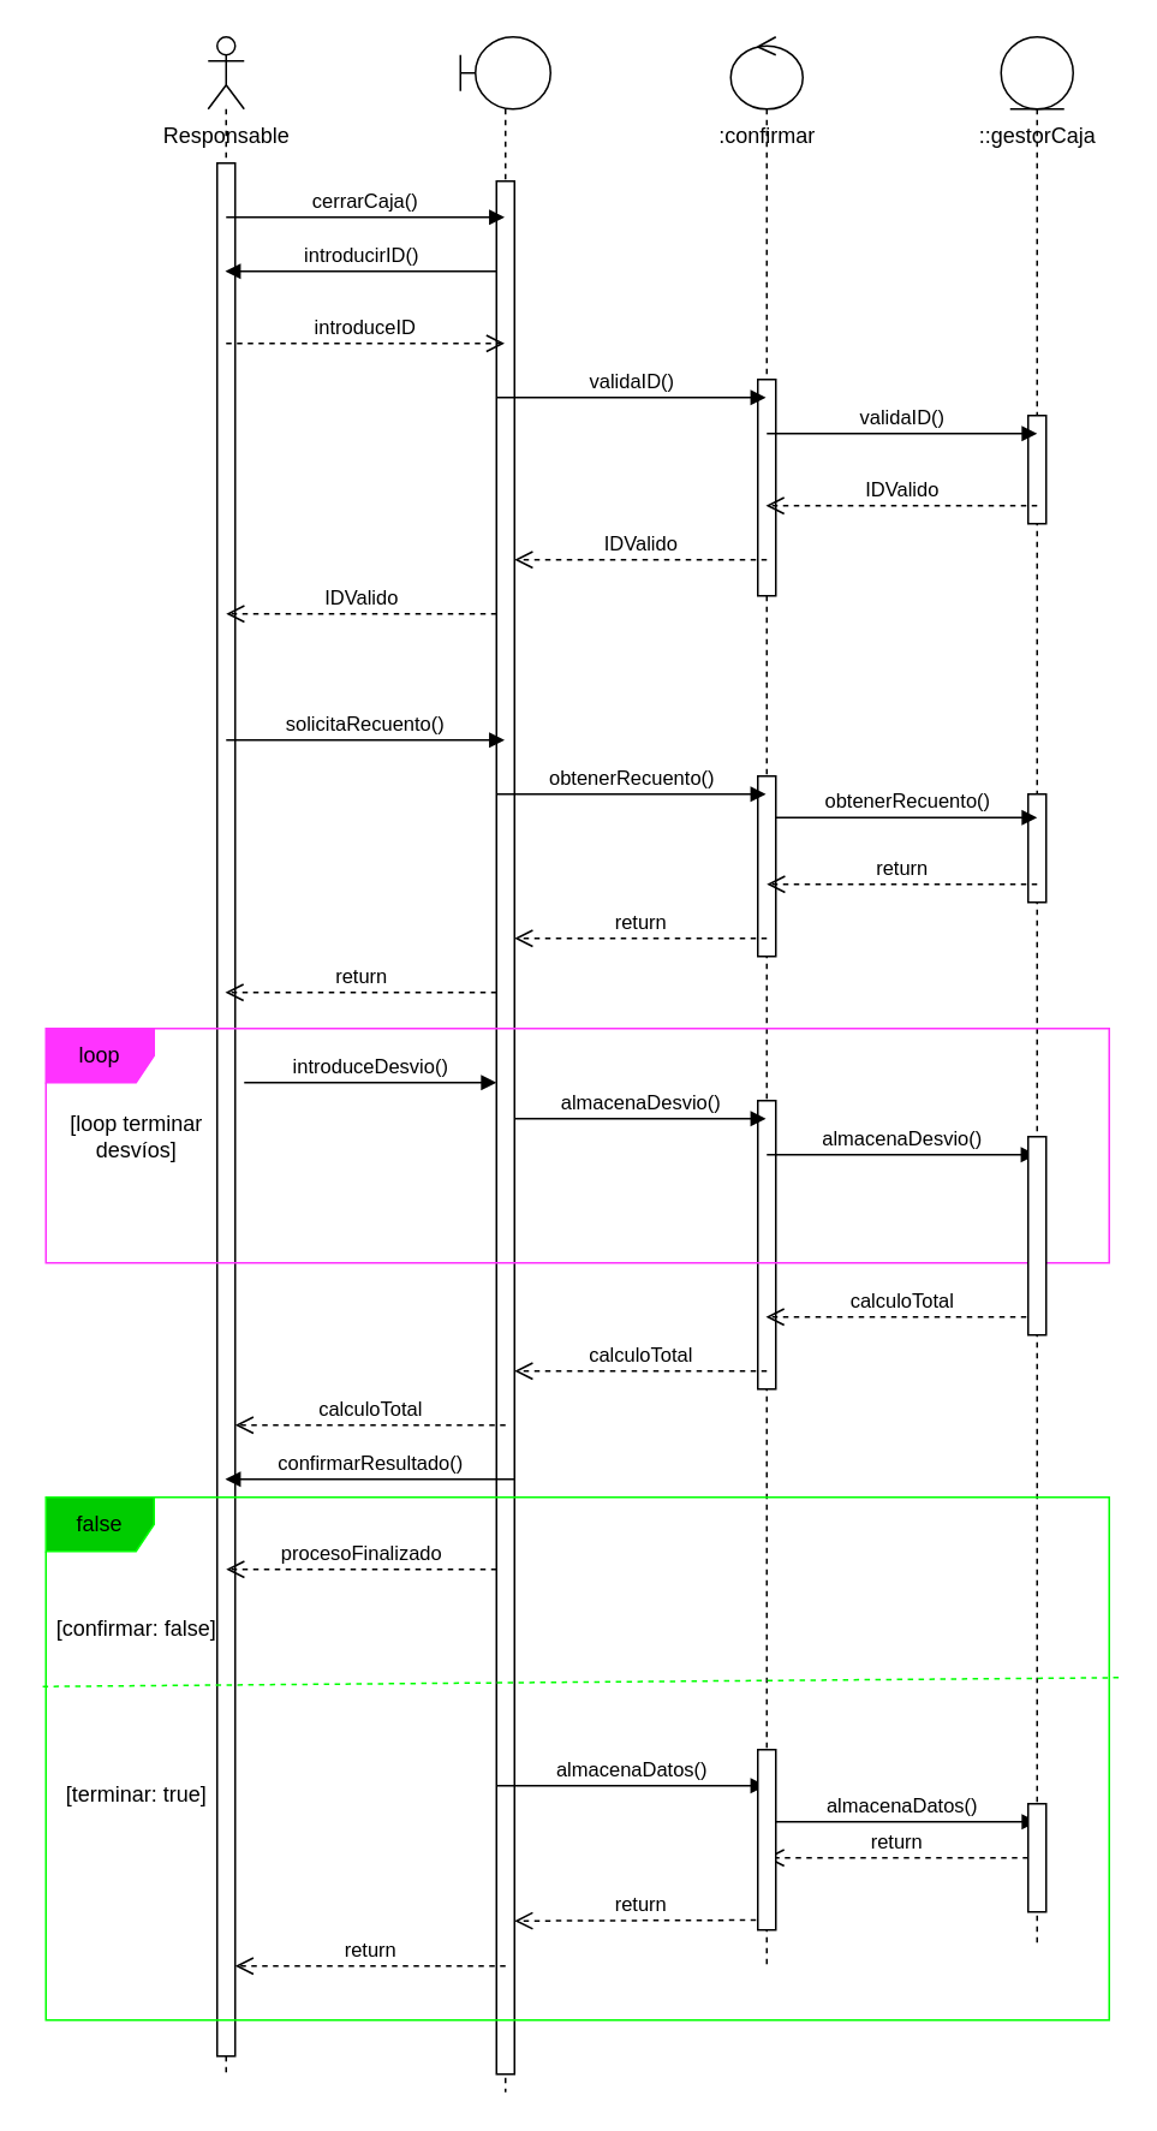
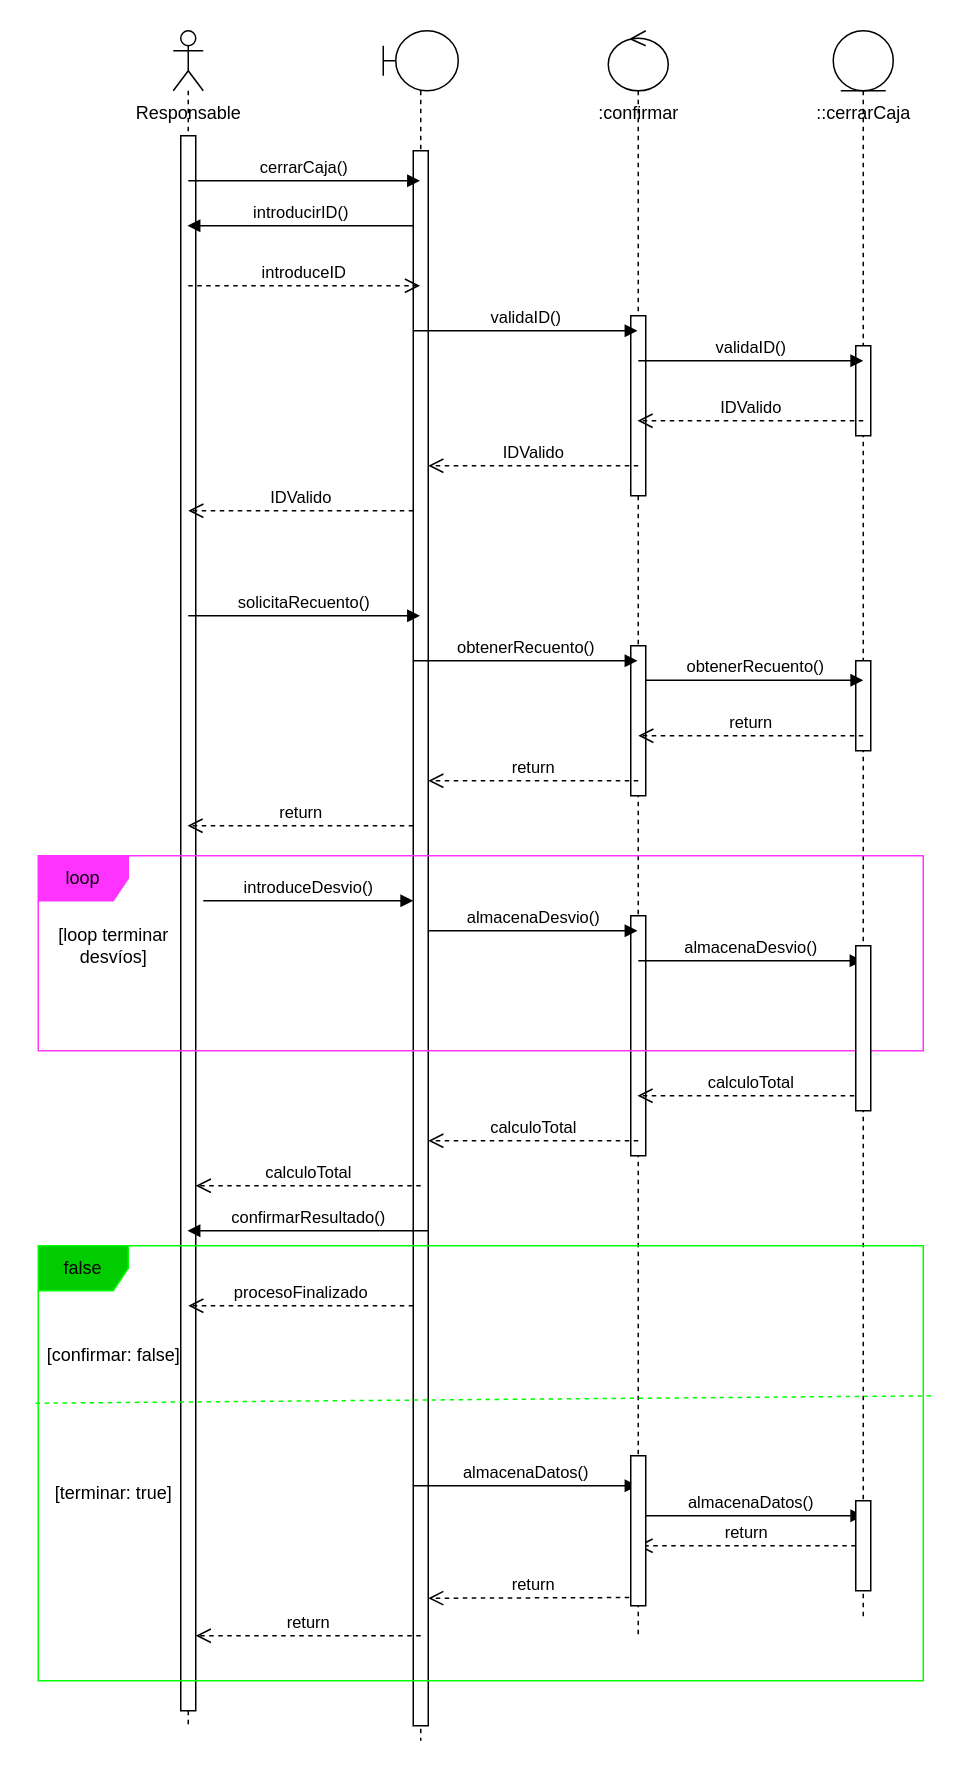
  <mxCell id="0" />
  <mxCell id="1" parent="0" />
  <mxCell id="2" value="" style="shape=umlLifeline;perimeter=lifelinePerimeter;whiteSpace=wrap;html=1;container=1;dropTarget=0;collapsible=0;recursiveResize=0;outlineConnect=0;portConstraint=eastwest;newEdgeStyle={&quot;curved&quot;:0,&quot;rounded&quot;:0};participant=umlActor;" vertex="1" parent="1"><mxGeometry x="115" y="20" width="20" height="1130" as="geometry" /></mxCell>
  <mxCell id="3" value="" style="html=1;points=[[0,0,0,0,5],[0,1,0,0,-5],[1,0,0,0,5],[1,1,0,0,-5]];perimeter=orthogonalPerimeter;outlineConnect=0;targetShapes=umlLifeline;portConstraint=eastwest;newEdgeStyle={&quot;curved&quot;:0,&quot;rounded&quot;:0};" vertex="1" parent="2"><mxGeometry x="5" y="70" width="10" height="1050" as="geometry" /></mxCell>
  <mxCell id="4" value="" style="shape=umlLifeline;perimeter=lifelinePerimeter;whiteSpace=wrap;html=1;container=1;dropTarget=0;collapsible=0;recursiveResize=0;outlineConnect=0;portConstraint=eastwest;newEdgeStyle={&quot;curved&quot;:0,&quot;rounded&quot;:0};participant=umlBoundary;" vertex="1" parent="1"><mxGeometry x="255" y="20" width="50" height="1140" as="geometry" /></mxCell>
  <mxCell id="5" value="" style="html=1;points=[[0,0,0,0,5],[0,1,0,0,-5],[1,0,0,0,5],[1,1,0,0,-5]];perimeter=orthogonalPerimeter;outlineConnect=0;targetShapes=umlLifeline;portConstraint=eastwest;newEdgeStyle={&quot;curved&quot;:0,&quot;rounded&quot;:0};" vertex="1" parent="4"><mxGeometry x="20" y="80" width="10" height="1050" as="geometry" /></mxCell>
  <mxCell id="6" value="" style="shape=umlLifeline;perimeter=lifelinePerimeter;whiteSpace=wrap;html=1;container=1;dropTarget=0;collapsible=0;recursiveResize=0;outlineConnect=0;portConstraint=eastwest;newEdgeStyle={&quot;curved&quot;:0,&quot;rounded&quot;:0};participant=umlControl;" vertex="1" parent="1"><mxGeometry x="405" y="20" width="40" height="1070" as="geometry" /></mxCell>
  <mxCell id="7" value="" style="html=1;points=[[0,0,0,0,5],[0,1,0,0,-5],[1,0,0,0,5],[1,1,0,0,-5]];perimeter=orthogonalPerimeter;outlineConnect=0;targetShapes=umlLifeline;portConstraint=eastwest;newEdgeStyle={&quot;curved&quot;:0,&quot;rounded&quot;:0};" vertex="1" parent="6"><mxGeometry x="15" y="190" width="10" height="120" as="geometry" /></mxCell>
  <mxCell id="8" value="" style="html=1;points=[[0,0,0,0,5],[0,1,0,0,-5],[1,0,0,0,5],[1,1,0,0,-5]];perimeter=orthogonalPerimeter;outlineConnect=0;targetShapes=umlLifeline;portConstraint=eastwest;newEdgeStyle={&quot;curved&quot;:0,&quot;rounded&quot;:0};" vertex="1" parent="6"><mxGeometry x="15" y="410" width="10" height="100" as="geometry" /></mxCell>
  <mxCell id="9" value="" style="html=1;points=[[0,0,0,0,5],[0,1,0,0,-5],[1,0,0,0,5],[1,1,0,0,-5]];perimeter=orthogonalPerimeter;outlineConnect=0;targetShapes=umlLifeline;portConstraint=eastwest;newEdgeStyle={&quot;curved&quot;:0,&quot;rounded&quot;:0};" vertex="1" parent="6"><mxGeometry x="15" y="590" width="10" height="160" as="geometry" /></mxCell>
  <mxCell id="10" value="" style="shape=umlLifeline;perimeter=lifelinePerimeter;whiteSpace=wrap;html=1;container=1;dropTarget=0;collapsible=0;recursiveResize=0;outlineConnect=0;portConstraint=eastwest;newEdgeStyle={&quot;curved&quot;:0,&quot;rounded&quot;:0};participant=umlEntity;" vertex="1" parent="1"><mxGeometry x="555" y="20" width="40" height="1060" as="geometry" /></mxCell>
  <mxCell id="11" value="" style="html=1;points=[[0,0,0,0,5],[0,1,0,0,-5],[1,0,0,0,5],[1,1,0,0,-5]];perimeter=orthogonalPerimeter;outlineConnect=0;targetShapes=umlLifeline;portConstraint=eastwest;newEdgeStyle={&quot;curved&quot;:0,&quot;rounded&quot;:0};" vertex="1" parent="10"><mxGeometry x="15" y="210" width="10" height="60" as="geometry" /></mxCell>
  <mxCell id="12" value="" style="html=1;points=[[0,0,0,0,5],[0,1,0,0,-5],[1,0,0,0,5],[1,1,0,0,-5]];perimeter=orthogonalPerimeter;outlineConnect=0;targetShapes=umlLifeline;portConstraint=eastwest;newEdgeStyle={&quot;curved&quot;:0,&quot;rounded&quot;:0};" vertex="1" parent="10"><mxGeometry x="15" y="420" width="10" height="60" as="geometry" /></mxCell>
  <mxCell id="13" value="Responsable" style="text;html=1;align=center;verticalAlign=middle;resizable=0;points=[];autosize=1;strokeColor=none;fillColor=none;" vertex="1" parent="1"><mxGeometry x="80" y="60" width="90" height="30" as="geometry" /></mxCell>
  <mxCell id="14" value="cerrarCaja()" style="html=1;verticalAlign=bottom;endArrow=block;curved=0;rounded=0;" edge="1" parent="1" target="4"><mxGeometry width="80" relative="1" as="geometry"><mxPoint x="125" y="120" as="sourcePoint" /><mxPoint x="205" y="120" as="targetPoint" /></mxGeometry></mxCell>
- <mxCell id="15" value="::gestorCaja" style="text;html=1;align=center;verticalAlign=middle;resizable=0;points=[];autosize=1;strokeColor=none;fillColor=none;" vertex="1" parent="1"><mxGeometry x="530" y="60" width="90" height="30" as="geometry" /></mxCell>
+ <mxCell id="15" value="::cerrarCaja" style="text;html=1;align=center;verticalAlign=middle;resizable=0;points=[];autosize=1;strokeColor=none;fillColor=none;" vertex="1" parent="1"><mxGeometry x="530" y="60" width="90" height="30" as="geometry" /></mxCell>
  <mxCell id="16" value=":confirmar" style="text;html=1;align=center;verticalAlign=middle;resizable=0;points=[];autosize=1;strokeColor=none;fillColor=none;" vertex="1" parent="1"><mxGeometry x="385" y="60" width="80" height="30" as="geometry" /></mxCell>
  <mxCell id="17" value="introducirID()" style="html=1;verticalAlign=bottom;endArrow=block;curved=0;rounded=0;" edge="1" parent="1" target="2"><mxGeometry x="-0.003" width="80" relative="1" as="geometry"><mxPoint x="275" y="150" as="sourcePoint" /><mxPoint x="355" y="150" as="targetPoint" /><mxPoint as="offset" /></mxGeometry></mxCell>
  <mxCell id="18" value="introduceID" style="html=1;verticalAlign=bottom;endArrow=open;dashed=1;endSize=8;curved=0;rounded=0;" edge="1" parent="1" target="4"><mxGeometry relative="1" as="geometry"><mxPoint x="125" y="190" as="sourcePoint" /><mxPoint x="45" y="190" as="targetPoint" /></mxGeometry></mxCell>
  <mxCell id="19" value="validaID()" style="html=1;verticalAlign=bottom;endArrow=block;curved=0;rounded=0;" edge="1" parent="1" target="6"><mxGeometry width="80" relative="1" as="geometry"><mxPoint x="275" y="220" as="sourcePoint" /><mxPoint x="355" y="220" as="targetPoint" /></mxGeometry></mxCell>
  <mxCell id="20" value="validaID()" style="html=1;verticalAlign=bottom;endArrow=block;curved=0;rounded=0;" edge="1" parent="1"><mxGeometry width="80" relative="1" as="geometry"><mxPoint x="425" y="240" as="sourcePoint" /><mxPoint x="575" y="240" as="targetPoint" /></mxGeometry></mxCell>
  <mxCell id="21" value="IDValido" style="html=1;verticalAlign=bottom;endArrow=open;dashed=1;endSize=8;curved=0;rounded=0;" edge="1" parent="1" target="6"><mxGeometry relative="1" as="geometry"><mxPoint x="575" y="280" as="sourcePoint" /><mxPoint x="495" y="280" as="targetPoint" /></mxGeometry></mxCell>
  <mxCell id="22" value="IDValido" style="html=1;verticalAlign=bottom;endArrow=open;dashed=1;endSize=8;curved=0;rounded=0;" edge="1" parent="1"><mxGeometry relative="1" as="geometry"><mxPoint x="425" y="310" as="sourcePoint" /><mxPoint x="285" y="310" as="targetPoint" /></mxGeometry></mxCell>
  <mxCell id="23" value="loop" style="shape=umlFrame;whiteSpace=wrap;html=1;pointerEvents=0;fillColor=#FF33FF;strokeColor=#FF33FF;" vertex="1" parent="1"><mxGeometry x="25" y="570" width="590" height="130" as="geometry" /></mxCell>
  <mxCell id="24" value="[loop terminar&lt;br&gt;desvíos]" style="text;html=1;align=center;verticalAlign=middle;resizable=0;points=[];autosize=1;strokeColor=none;fillColor=none;" vertex="1" parent="1"><mxGeometry x="25" y="610" width="100" height="40" as="geometry" /></mxCell>
  <mxCell id="25" value="IDValido" style="html=1;verticalAlign=bottom;endArrow=open;dashed=1;endSize=8;curved=0;rounded=0;" edge="1" parent="1"><mxGeometry relative="1" as="geometry"><mxPoint x="275" y="340" as="sourcePoint" /><mxPoint x="125" y="340" as="targetPoint" /></mxGeometry></mxCell>
  <mxCell id="26" value="solicitaRecuento()" style="html=1;verticalAlign=bottom;endArrow=block;curved=0;rounded=0;" edge="1" parent="1" target="4"><mxGeometry width="80" relative="1" as="geometry"><mxPoint x="125" y="410" as="sourcePoint" /><mxPoint x="205" y="410" as="targetPoint" /></mxGeometry></mxCell>
  <mxCell id="27" value="obtenerRecuento()" style="html=1;verticalAlign=bottom;endArrow=block;curved=0;rounded=0;" edge="1" parent="1" target="6"><mxGeometry width="80" relative="1" as="geometry"><mxPoint x="275" y="440" as="sourcePoint" /><mxPoint x="355" y="440" as="targetPoint" /></mxGeometry></mxCell>
  <mxCell id="28" value="obtenerRecuento()" style="html=1;verticalAlign=bottom;endArrow=block;curved=0;rounded=0;" edge="1" parent="1" source="8"><mxGeometry width="80" relative="1" as="geometry"><mxPoint x="425" y="453" as="sourcePoint" /><mxPoint x="575" y="453" as="targetPoint" /></mxGeometry></mxCell>
  <mxCell id="29" value="return" style="html=1;verticalAlign=bottom;endArrow=open;dashed=1;endSize=8;curved=0;rounded=0;" edge="1" parent="1"><mxGeometry relative="1" as="geometry"><mxPoint x="575" y="490" as="sourcePoint" /><mxPoint x="425" y="490" as="targetPoint" /></mxGeometry></mxCell>
  <mxCell id="30" value="return" style="html=1;verticalAlign=bottom;endArrow=open;dashed=1;endSize=8;curved=0;rounded=0;" edge="1" parent="1" target="5"><mxGeometry relative="1" as="geometry"><mxPoint x="425" y="520" as="sourcePoint" /><mxPoint x="295" y="520" as="targetPoint" /></mxGeometry></mxCell>
  <mxCell id="31" value="return" style="html=1;verticalAlign=bottom;endArrow=open;dashed=1;endSize=8;curved=0;rounded=0;" edge="1" parent="1" target="2"><mxGeometry relative="1" as="geometry"><mxPoint x="275" y="550" as="sourcePoint" /><mxPoint x="195" y="550" as="targetPoint" /></mxGeometry></mxCell>
  <mxCell id="32" value="calculoTotal" style="html=1;verticalAlign=bottom;endArrow=open;dashed=1;endSize=8;curved=0;rounded=0;" edge="1" parent="1" target="6"><mxGeometry relative="1" as="geometry"><mxPoint x="575" y="730" as="sourcePoint" /><mxPoint x="495" y="730" as="targetPoint" /></mxGeometry></mxCell>
  <mxCell id="33" value="calculoTotal" style="html=1;verticalAlign=bottom;endArrow=open;dashed=1;endSize=8;curved=0;rounded=0;" edge="1" parent="1"><mxGeometry relative="1" as="geometry"><mxPoint x="425" y="760" as="sourcePoint" /><mxPoint x="285" y="760" as="targetPoint" /></mxGeometry></mxCell>
  <mxCell id="34" value="calculoTotal" style="html=1;verticalAlign=bottom;endArrow=open;dashed=1;endSize=8;curved=0;rounded=0;" edge="1" parent="1"><mxGeometry relative="1" as="geometry"><mxPoint x="280" y="790" as="sourcePoint" /><mxPoint x="130" y="790" as="targetPoint" /></mxGeometry></mxCell>
  <mxCell id="35" value="confirmarResultado()" style="html=1;verticalAlign=bottom;endArrow=block;curved=0;rounded=0;" edge="1" parent="1" target="2"><mxGeometry width="80" relative="1" as="geometry"><mxPoint x="285" y="820" as="sourcePoint" /><mxPoint x="365" y="820" as="targetPoint" /></mxGeometry></mxCell>
  <mxCell id="36" value="false" style="shape=umlFrame;whiteSpace=wrap;html=1;pointerEvents=0;fillColor=#00CC00;strokeColor=#00FF00;" vertex="1" parent="1"><mxGeometry x="25" y="830" width="590" height="290" as="geometry" /></mxCell>
  <mxCell id="37" value="[confirmar: false]" style="text;html=1;align=center;verticalAlign=middle;resizable=0;points=[];autosize=1;strokeColor=none;fillColor=none;" vertex="1" parent="1"><mxGeometry x="20" y="888" width="110" height="30" as="geometry" /></mxCell>
  <mxCell id="38" value="procesoFinalizado" style="html=1;verticalAlign=bottom;endArrow=open;dashed=1;endSize=8;curved=0;rounded=0;" edge="1" parent="1"><mxGeometry relative="1" as="geometry"><mxPoint x="275" y="870" as="sourcePoint" /><mxPoint x="125" y="870" as="targetPoint" /></mxGeometry></mxCell>
  <mxCell id="39" value="" style="endArrow=none;dashed=1;html=1;rounded=0;entryX=1.01;entryY=0.345;entryDx=0;entryDy=0;entryPerimeter=0;strokeColor=#00FF00;exitX=-0.003;exitY=0.362;exitDx=0;exitDy=0;exitPerimeter=0;" edge="1" parent="1" source="36" target="36"><mxGeometry width="50" height="50" relative="1" as="geometry"><mxPoint x="25" y="990" as="sourcePoint" /><mxPoint x="75" y="940" as="targetPoint" /></mxGeometry></mxCell>
  <mxCell id="40" value="[terminar: true]" style="text;html=1;align=center;verticalAlign=middle;resizable=0;points=[];autosize=1;strokeColor=none;fillColor=none;" vertex="1" parent="1"><mxGeometry x="20" y="980" width="110" height="30" as="geometry" /></mxCell>
  <mxCell id="41" value="almacenaDatos()" style="html=1;verticalAlign=bottom;endArrow=block;curved=0;rounded=0;" edge="1" parent="1" target="6"><mxGeometry x="0.003" width="80" relative="1" as="geometry"><mxPoint x="275" y="990" as="sourcePoint" /><mxPoint x="355" y="990" as="targetPoint" /><mxPoint as="offset" /></mxGeometry></mxCell>
  <mxCell id="42" value="almacenaDatos()" style="html=1;verticalAlign=bottom;endArrow=block;curved=0;rounded=0;" edge="1" parent="1"><mxGeometry x="0.003" width="80" relative="1" as="geometry"><mxPoint x="425" y="1010" as="sourcePoint" /><mxPoint x="575" y="1010" as="targetPoint" /><mxPoint as="offset" /></mxGeometry></mxCell>
  <mxCell id="43" value="return" style="html=1;verticalAlign=bottom;endArrow=open;dashed=1;endSize=8;curved=0;rounded=0;" edge="1" parent="1" source="52" target="6"><mxGeometry relative="1" as="geometry"><mxPoint x="575" y="1040" as="sourcePoint" /><mxPoint x="495" y="1040" as="targetPoint" /></mxGeometry></mxCell>
  <mxCell id="44" value="return" style="html=1;verticalAlign=bottom;endArrow=open;dashed=1;endSize=8;curved=0;rounded=0;" edge="1" parent="1"><mxGeometry relative="1" as="geometry"><mxPoint x="425" y="1064.5" as="sourcePoint" /><mxPoint x="285" y="1065" as="targetPoint" /></mxGeometry></mxCell>
  <mxCell id="45" value="return" style="html=1;verticalAlign=bottom;endArrow=open;dashed=1;endSize=8;curved=0;rounded=0;" edge="1" parent="1"><mxGeometry relative="1" as="geometry"><mxPoint x="280" y="1090" as="sourcePoint" /><mxPoint x="130" y="1090" as="targetPoint" /></mxGeometry></mxCell>
  <mxCell id="46" value="introduceDesvio()" style="html=1;verticalAlign=bottom;endArrow=block;curved=0;rounded=0;" edge="1" parent="1" target="5"><mxGeometry width="80" relative="1" as="geometry"><mxPoint x="135" y="600" as="sourcePoint" /><mxPoint x="215" y="600" as="targetPoint" /></mxGeometry></mxCell>
  <mxCell id="47" value="almacenaDesvio()" style="html=1;verticalAlign=bottom;endArrow=block;curved=0;rounded=0;" edge="1" parent="1" target="6"><mxGeometry width="80" relative="1" as="geometry"><mxPoint x="285" y="620" as="sourcePoint" /><mxPoint x="365" y="620" as="targetPoint" /></mxGeometry></mxCell>
  <mxCell id="48" value="almacenaDesvio()" style="html=1;verticalAlign=bottom;endArrow=block;curved=0;rounded=0;" edge="1" parent="1" target="10"><mxGeometry width="80" relative="1" as="geometry"><mxPoint x="425" y="640" as="sourcePoint" /><mxPoint x="565" y="640" as="targetPoint" /></mxGeometry></mxCell>
  <mxCell id="49" value="" style="html=1;points=[[0,0,0,0,5],[0,1,0,0,-5],[1,0,0,0,5],[1,1,0,0,-5]];perimeter=orthogonalPerimeter;outlineConnect=0;targetShapes=umlLifeline;portConstraint=eastwest;newEdgeStyle={&quot;curved&quot;:0,&quot;rounded&quot;:0};" vertex="1" parent="1"><mxGeometry x="420" y="970" width="10" height="100" as="geometry" /></mxCell>
  <mxCell id="50" value="" style="html=1;points=[[0,0,0,0,5],[0,1,0,0,-5],[1,0,0,0,5],[1,1,0,0,-5]];perimeter=orthogonalPerimeter;outlineConnect=0;targetShapes=umlLifeline;portConstraint=eastwest;newEdgeStyle={&quot;curved&quot;:0,&quot;rounded&quot;:0};" vertex="1" parent="1"><mxGeometry x="570" y="630" width="10" height="110" as="geometry" /></mxCell>
  <mxCell id="51" value="" style="html=1;verticalAlign=bottom;endArrow=open;dashed=1;endSize=8;curved=0;rounded=0;" edge="1" parent="1" target="52"><mxGeometry relative="1" as="geometry"><mxPoint x="575" y="1040" as="sourcePoint" /><mxPoint x="424" y="1040" as="targetPoint" /></mxGeometry></mxCell>
  <mxCell id="52" value="" style="html=1;points=[[0,0,0,0,5],[0,1,0,0,-5],[1,0,0,0,5],[1,1,0,0,-5]];perimeter=orthogonalPerimeter;outlineConnect=0;targetShapes=umlLifeline;portConstraint=eastwest;newEdgeStyle={&quot;curved&quot;:0,&quot;rounded&quot;:0};" vertex="1" parent="1"><mxGeometry x="570" y="1000" width="10" height="60" as="geometry" /></mxCell>
